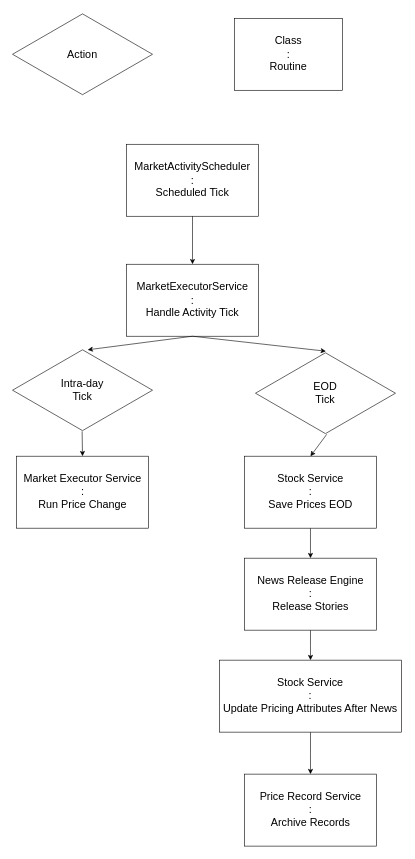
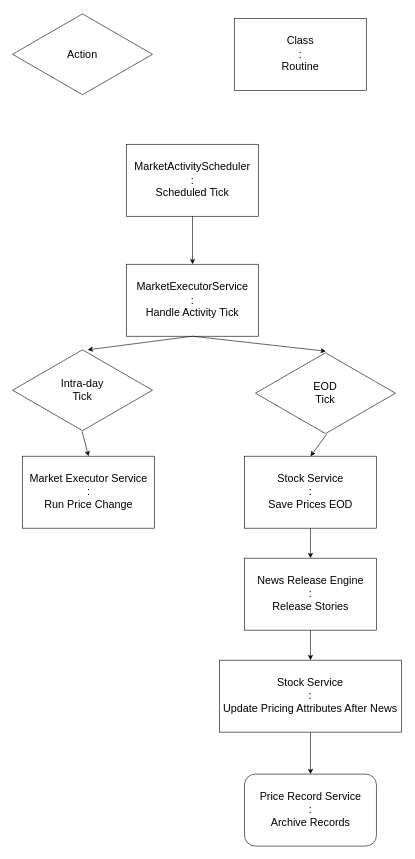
  <mxCell id="0" />
  <mxCell id="1" parent="0" />
  <mxCell id="2" value="&lt;font style=&quot;font-size: 18px;&quot;&gt;Action&lt;/font&gt;" style="html=1;whiteSpace=wrap;aspect=fixed;shape=isoRectangle;" vertex="1" parent="1"><mxGeometry x="20" y="20" width="233.33" height="140" as="geometry" /></mxCell>
- <mxCell id="3" value="Class&lt;div&gt;:&lt;/div&gt;&lt;div&gt;Routine&lt;/div&gt;" style="rounded=0;whiteSpace=wrap;html=1;fontSize=18;" vertex="1" parent="1"><mxGeometry x="390" y="30" width="180" height="120" as="geometry" /></mxCell>
+ <mxCell id="3" value="Class&lt;div&gt;:&lt;/div&gt;&lt;div&gt;Routine&lt;/div&gt;" style="rounded=0;whiteSpace=wrap;html=1;fontSize=18;" vertex="1" parent="1"><mxGeometry x="390" y="30" width="220" height="120" as="geometry" /></mxCell>
  <mxCell id="4" value="MarketActivityScheduler&lt;div&gt;:&lt;/div&gt;&lt;div&gt;Scheduled Tick&lt;/div&gt;" style="rounded=0;whiteSpace=wrap;html=1;fontSize=18;" vertex="1" parent="1"><mxGeometry x="210" y="240" width="220" height="120" as="geometry" /></mxCell>
  <mxCell id="5" value="MarketExecutorService&lt;div&gt;:&lt;/div&gt;&lt;div&gt;Handle Activity Tick&lt;/div&gt;" style="rounded=0;whiteSpace=wrap;html=1;fontSize=18;" vertex="1" parent="1"><mxGeometry x="210" y="440" width="220" height="120" as="geometry" /></mxCell>
  <mxCell id="6" value="" style="endArrow=classic;html=1;rounded=0;exitX=0.5;exitY=1;exitDx=0;exitDy=0;entryX=0.5;entryY=0;entryDx=0;entryDy=0;" edge="1" parent="1" source="4" target="5"><mxGeometry width="50" height="50" relative="1" as="geometry"><mxPoint x="350" y="500" as="sourcePoint" /><mxPoint x="400" y="450" as="targetPoint" /></mxGeometry></mxCell>
  <mxCell id="7" value="&lt;font style=&quot;font-size: 18px;&quot;&gt;Intra-day&lt;/font&gt;&lt;div&gt;&lt;font style=&quot;font-size: 18px;&quot;&gt;Tick&lt;/font&gt;&lt;/div&gt;" style="html=1;whiteSpace=wrap;aspect=fixed;shape=isoRectangle;" vertex="1" parent="1"><mxGeometry x="20" y="580" width="233.33" height="140" as="geometry" /></mxCell>
  <mxCell id="8" value="&lt;font style=&quot;font-size: 18px;&quot;&gt;EOD&lt;/font&gt;&lt;div&gt;&lt;font style=&quot;font-size: 18px;&quot;&gt;Tick&lt;/font&gt;&lt;/div&gt;" style="html=1;whiteSpace=wrap;aspect=fixed;shape=isoRectangle;" vertex="1" parent="1"><mxGeometry x="425" y="585" width="233.33" height="140" as="geometry" /></mxCell>
  <mxCell id="9" value="" style="endArrow=classic;html=1;rounded=0;exitX=0.5;exitY=1;exitDx=0;exitDy=0;entryX=0.537;entryY=0.019;entryDx=0;entryDy=0;entryPerimeter=0;" edge="1" parent="1" source="5" target="7"><mxGeometry width="50" height="50" relative="1" as="geometry"><mxPoint x="350" y="500" as="sourcePoint" /><mxPoint x="400" y="450" as="targetPoint" /></mxGeometry></mxCell>
  <mxCell id="10" value="" style="endArrow=classic;html=1;rounded=0;exitX=0.5;exitY=1;exitDx=0;exitDy=0;entryX=0.503;entryY=0;entryDx=0;entryDy=0;entryPerimeter=0;" edge="1" parent="1" source="5" target="8"><mxGeometry width="50" height="50" relative="1" as="geometry"><mxPoint x="350" y="500" as="sourcePoint" /><mxPoint x="400" y="450" as="targetPoint" /></mxGeometry></mxCell>
- <mxCell id="11" value="Market Executor Service&lt;div&gt;:&lt;/div&gt;&lt;div&gt;Run Price Change&lt;/div&gt;" style="rounded=0;whiteSpace=wrap;html=1;fontSize=18;" vertex="1" parent="1"><mxGeometry x="26.67" y="760" width="220" height="120" as="geometry" /></mxCell>
+ <mxCell id="11" value="Market Executor Service&lt;div&gt;:&lt;/div&gt;&lt;div&gt;Run Price Change&lt;/div&gt;" style="rounded=0;whiteSpace=wrap;html=1;fontSize=18;" vertex="1" parent="1"><mxGeometry x="36.67" y="760" width="220" height="120" as="geometry" /></mxCell>
  <mxCell id="12" value="" style="endArrow=classic;html=1;rounded=0;exitX=0.497;exitY=0.99;exitDx=0;exitDy=0;exitPerimeter=0;entryX=0.5;entryY=0;entryDx=0;entryDy=0;" edge="1" parent="1" source="7" target="11"><mxGeometry width="50" height="50" relative="1" as="geometry"><mxPoint x="350" y="900" as="sourcePoint" /><mxPoint x="400" y="850" as="targetPoint" /></mxGeometry></mxCell>
  <mxCell id="13" value="" style="edgeStyle=orthogonalEdgeStyle;rounded=0;orthogonalLoop=1;jettySize=auto;html=1;" edge="1" parent="1" source="14" target="16"><mxGeometry relative="1" as="geometry" /></mxCell>
  <mxCell id="14" value="Stock Service&lt;div&gt;:&lt;/div&gt;&lt;div&gt;Save Prices EOD&lt;/div&gt;" style="rounded=0;whiteSpace=wrap;html=1;fontSize=18;" vertex="1" parent="1"><mxGeometry x="406.66" y="760" width="220" height="120" as="geometry" /></mxCell>
  <mxCell id="15" value="" style="edgeStyle=orthogonalEdgeStyle;rounded=0;orthogonalLoop=1;jettySize=auto;html=1;" edge="1" parent="1" source="16" target="18"><mxGeometry relative="1" as="geometry" /></mxCell>
  <mxCell id="16" value="News Release Engine&lt;div&gt;:&lt;/div&gt;&lt;div&gt;Release Stories&lt;/div&gt;" style="rounded=0;whiteSpace=wrap;html=1;fontSize=18;" vertex="1" parent="1"><mxGeometry x="406.66" y="930" width="220" height="120" as="geometry" /></mxCell>
  <mxCell id="17" value="" style="edgeStyle=orthogonalEdgeStyle;rounded=0;orthogonalLoop=1;jettySize=auto;html=1;" edge="1" parent="1" source="18" target="19"><mxGeometry relative="1" as="geometry" /></mxCell>
  <mxCell id="18" value="Stock Service&lt;div&gt;:&lt;/div&gt;&lt;div&gt;Update Pricing Attributes After News&lt;/div&gt;" style="rounded=0;whiteSpace=wrap;html=1;fontSize=18;" vertex="1" parent="1"><mxGeometry x="365" y="1100" width="303.34" height="120" as="geometry" /></mxCell>
- <mxCell id="19" value="Price Record Service&lt;div&gt;:&lt;/div&gt;&lt;div&gt;Archive Records&lt;/div&gt;" style="rounded=0;whiteSpace=wrap;html=1;fontSize=18;" vertex="1" parent="1"><mxGeometry x="406.66" y="1290" width="220" height="120" as="geometry" /></mxCell>
+ <mxCell id="19" value="Price Record Service&lt;div&gt;:&lt;/div&gt;&lt;div&gt;Archive Records&lt;/div&gt;" style="whiteSpace=wrap;html=1;fontSize=18;rounded=1;" vertex="1" parent="1"><mxGeometry x="406.66" y="1290" width="220" height="120" as="geometry" /></mxCell>
  <mxCell id="20" value="" style="endArrow=classic;html=1;rounded=0;exitX=0.509;exitY=0.99;exitDx=0;exitDy=0;exitPerimeter=0;entryX=0.5;entryY=0;entryDx=0;entryDy=0;" edge="1" parent="1" source="8" target="14"><mxGeometry width="50" height="50" relative="1" as="geometry"><mxPoint x="350" y="900" as="sourcePoint" /><mxPoint x="400" y="850" as="targetPoint" /></mxGeometry></mxCell>
